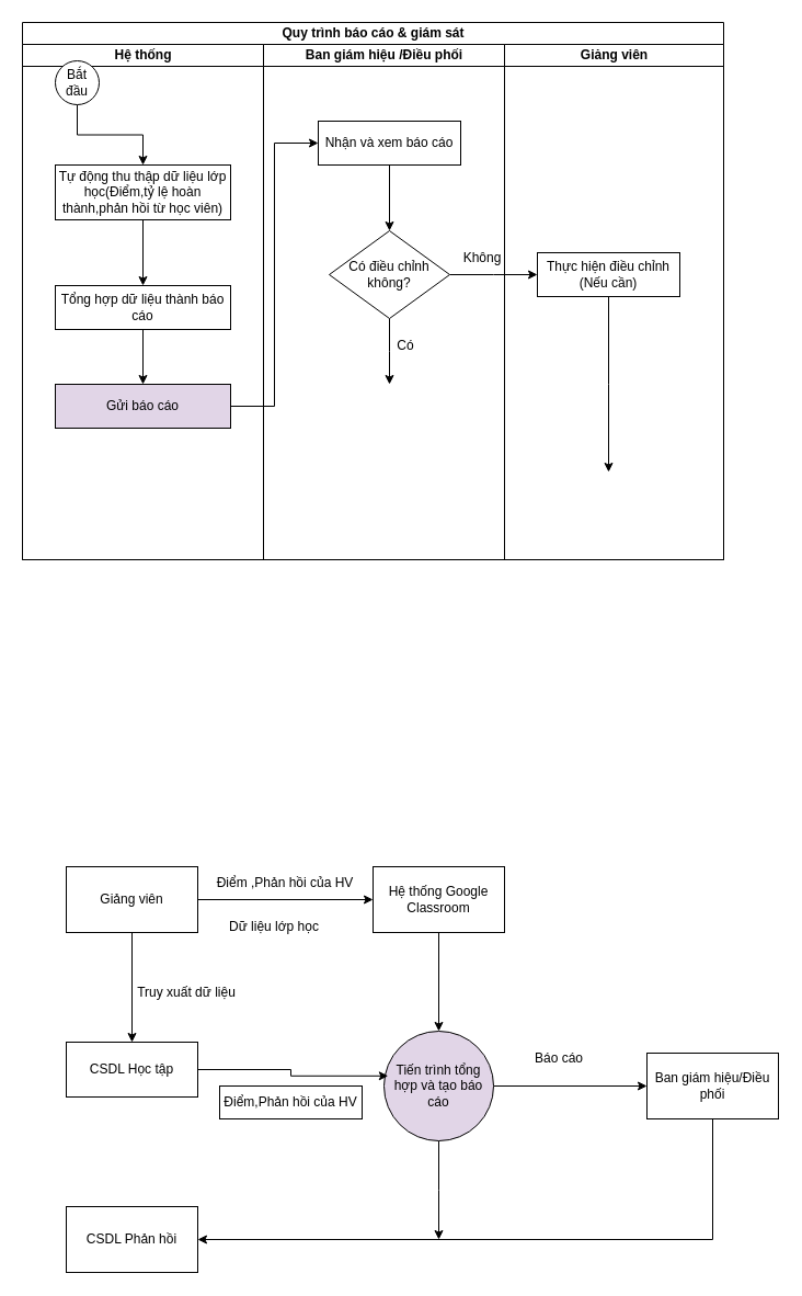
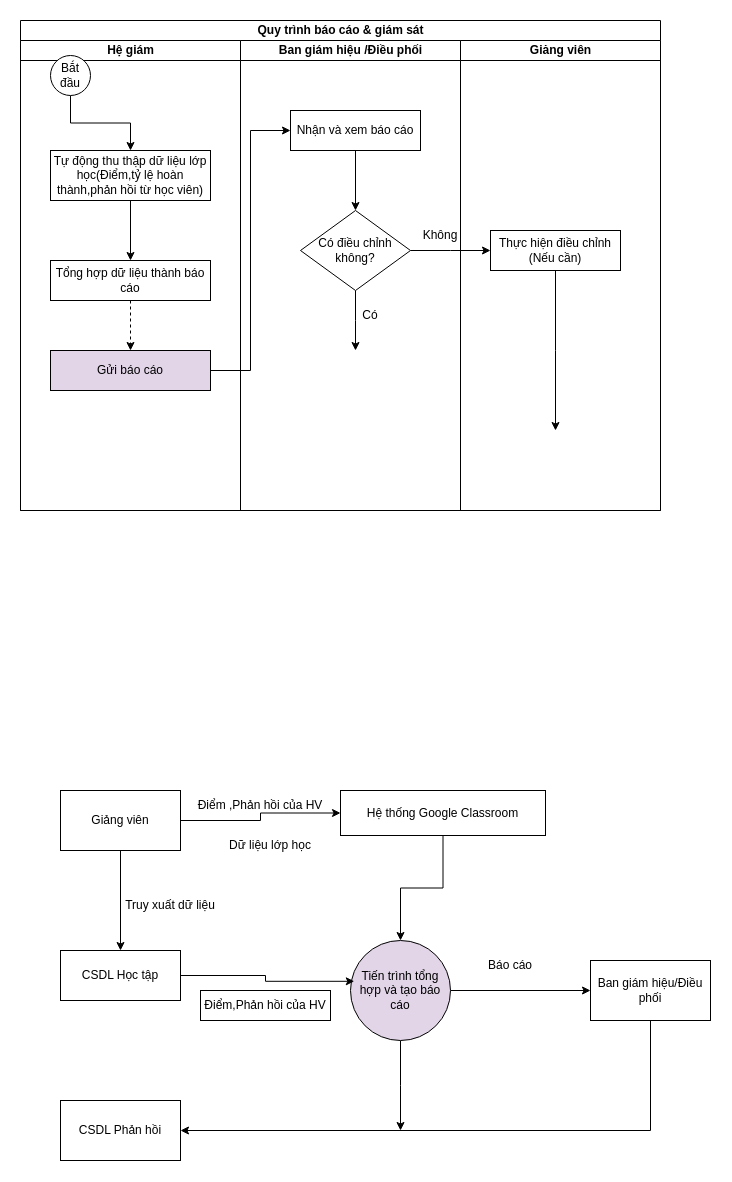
  <mxCell id="0" />
  <mxCell id="1" parent="0" />
  <mxCell id="2" value="Quy trình báo cáo &amp;amp; giám sát" style="swimlane;childLayout=stackLayout;resizeParent=1;resizeParentMax=0;startSize=20;html=1;" parent="1" vertex="1"><mxGeometry x="20" y="20" width="640" height="490" as="geometry" /></mxCell>
- <mxCell id="3" value="Hệ thống" style="swimlane;startSize=20;html=1;" parent="2" vertex="1"><mxGeometry y="20" width="220" height="470" as="geometry" /></mxCell>
+ <mxCell id="3" value="Hệ giám" style="swimlane;startSize=20;html=1;" parent="2" vertex="1"><mxGeometry y="20" width="220" height="470" as="geometry" /></mxCell>
  <mxCell id="4" style="edgeStyle=orthogonalEdgeStyle;rounded=0;orthogonalLoop=1;jettySize=auto;html=1;exitX=0.5;exitY=1;exitDx=0;exitDy=0;entryX=0.5;entryY=0;entryDx=0;entryDy=0;" parent="3" source="5" target="7" edge="1"><mxGeometry relative="1" as="geometry" /></mxCell>
  <mxCell id="5" value="Bắt đầu" style="ellipse;whiteSpace=wrap;html=1;aspect=fixed;" parent="3" vertex="1"><mxGeometry x="30.0" y="15" width="40" height="40" as="geometry" /></mxCell>
  <mxCell id="6" style="edgeStyle=orthogonalEdgeStyle;rounded=0;orthogonalLoop=1;jettySize=auto;html=1;exitX=0.5;exitY=1;exitDx=0;exitDy=0;" parent="3" source="7" target="9" edge="1"><mxGeometry relative="1" as="geometry" /></mxCell>
  <mxCell id="7" value="Tự động thu thập dữ liệu lớp học(Điểm,tỷ lệ hoàn thành,phản hồi từ học viên)" style="rounded=0;whiteSpace=wrap;html=1;" parent="3" vertex="1"><mxGeometry x="30" y="110" width="160" height="50" as="geometry" /></mxCell>
- <mxCell id="8" style="edgeStyle=orthogonalEdgeStyle;rounded=0;orthogonalLoop=1;jettySize=auto;html=1;exitX=0.5;exitY=1;exitDx=0;exitDy=0;entryX=0.5;entryY=0;entryDx=0;entryDy=0;" parent="3" source="9" target="10" edge="1"><mxGeometry relative="1" as="geometry" /></mxCell>
+ <mxCell id="8" style="edgeStyle=orthogonalEdgeStyle;rounded=0;orthogonalLoop=1;jettySize=auto;html=1;exitX=0.5;exitY=1;exitDx=0;exitDy=0;entryX=0.5;entryY=0;entryDx=0;entryDy=0;dashed=1;" parent="3" source="9" target="10" edge="1"><mxGeometry relative="1" as="geometry" /></mxCell>
  <mxCell id="9" value="Tổng hợp dữ liệu thành báo cáo" style="rounded=0;whiteSpace=wrap;html=1;" parent="3" vertex="1"><mxGeometry x="30" y="220" width="160" height="40" as="geometry" /></mxCell>
  <mxCell id="10" value="Gửi báo cáo" style="rounded=0;whiteSpace=wrap;html=1;fillColor=#e1d5e7;" parent="3" vertex="1"><mxGeometry x="30.0" y="310" width="160" height="40" as="geometry" /></mxCell>
  <mxCell id="11" style="edgeStyle=orthogonalEdgeStyle;rounded=0;orthogonalLoop=1;jettySize=auto;html=1;exitX=1;exitY=0.5;exitDx=0;exitDy=0;entryX=0;entryY=0.5;entryDx=0;entryDy=0;" parent="2" source="10" target="13" edge="1"><mxGeometry relative="1" as="geometry" /></mxCell>
  <mxCell id="12" value="Ban giám hiệu /Điều phối" style="swimlane;startSize=20;html=1;" parent="2" vertex="1"><mxGeometry x="220" y="20" width="220" height="470" as="geometry" /></mxCell>
  <mxCell id="13" value="Nhận và xem báo cáo" style="rounded=0;whiteSpace=wrap;html=1;" parent="12" vertex="1"><mxGeometry x="50" y="70" width="130" height="40" as="geometry" /></mxCell>
  <mxCell id="14" style="edgeStyle=orthogonalEdgeStyle;rounded=0;orthogonalLoop=1;jettySize=auto;html=1;exitX=0.5;exitY=1;exitDx=0;exitDy=0;" parent="12" source="16" edge="1"><mxGeometry relative="1" as="geometry"><mxPoint x="115" y="310" as="targetPoint" /></mxGeometry></mxCell>
  <mxCell id="15" style="edgeStyle=orthogonalEdgeStyle;rounded=0;orthogonalLoop=1;jettySize=auto;html=1;exitX=1;exitY=0.5;exitDx=0;exitDy=0;" parent="12" source="16" edge="1"><mxGeometry relative="1" as="geometry"><mxPoint x="250" y="210" as="targetPoint" /></mxGeometry></mxCell>
  <mxCell id="16" value="Có điều chỉnh không?" style="rhombus;whiteSpace=wrap;html=1;" parent="12" vertex="1"><mxGeometry x="60" y="170" width="110" height="80" as="geometry" /></mxCell>
  <mxCell id="17" style="edgeStyle=orthogonalEdgeStyle;rounded=0;orthogonalLoop=1;jettySize=auto;html=1;exitX=0.5;exitY=1;exitDx=0;exitDy=0;" parent="12" source="13" target="16" edge="1"><mxGeometry relative="1" as="geometry"><mxPoint x="115" y="160" as="targetPoint" /></mxGeometry></mxCell>
  <mxCell id="18" value="Có" style="text;html=1;align=center;verticalAlign=middle;whiteSpace=wrap;rounded=0;" parent="12" vertex="1"><mxGeometry x="100" y="260" width="60" height="30" as="geometry" /></mxCell>
  <mxCell id="19" value="Không" style="text;html=1;align=center;verticalAlign=middle;whiteSpace=wrap;rounded=0;" parent="12" vertex="1"><mxGeometry x="170" y="180" width="60" height="30" as="geometry" /></mxCell>
  <mxCell id="20" value="Giảng viên" style="swimlane;startSize=20;html=1;" parent="2" vertex="1"><mxGeometry x="440" y="20" width="200" height="470" as="geometry" /></mxCell>
  <mxCell id="21" style="edgeStyle=orthogonalEdgeStyle;rounded=0;orthogonalLoop=1;jettySize=auto;html=1;exitX=0.5;exitY=1;exitDx=0;exitDy=0;" parent="20" source="22" edge="1"><mxGeometry relative="1" as="geometry"><mxPoint x="95" y="390" as="targetPoint" /></mxGeometry></mxCell>
  <mxCell id="22" value="Thực hiện điều chỉnh (Nếu cần)" style="rounded=0;whiteSpace=wrap;html=1;" parent="20" vertex="1"><mxGeometry x="30" y="190" width="130" height="40" as="geometry" /></mxCell>
  <mxCell id="23" style="edgeStyle=orthogonalEdgeStyle;rounded=0;orthogonalLoop=1;jettySize=auto;html=1;exitX=1;exitY=0.5;exitDx=0;exitDy=0;" edge="1" parent="1" source="25" target="38"><mxGeometry relative="1" as="geometry" /></mxCell>
  <mxCell id="24" style="edgeStyle=orthogonalEdgeStyle;rounded=0;orthogonalLoop=1;jettySize=auto;html=1;exitX=0.5;exitY=1;exitDx=0;exitDy=0;" edge="1" parent="1" source="25"><mxGeometry relative="1" as="geometry"><mxPoint x="400" y="1130" as="targetPoint" /></mxGeometry></mxCell>
  <mxCell id="25" value="Tiến trình tổng hợp và tạo báo cáo" style="ellipse;whiteSpace=wrap;html=1;aspect=fixed;fillColor=#e1d5e7;" vertex="1" parent="1"><mxGeometry x="350" y="940" width="100" height="100" as="geometry" /></mxCell>
  <mxCell id="26" style="edgeStyle=orthogonalEdgeStyle;rounded=0;orthogonalLoop=1;jettySize=auto;html=1;exitX=0.5;exitY=1;exitDx=0;exitDy=0;" edge="1" parent="1" source="27" target="25"><mxGeometry relative="1" as="geometry" /></mxCell>
- <mxCell id="27" value="Hệ thống Google Classroom" style="rounded=0;whiteSpace=wrap;html=1;" vertex="1" parent="1"><mxGeometry x="340" y="790" width="120" height="60" as="geometry" /></mxCell>
+ <mxCell id="27" value="Hệ thống Google Classroom" style="rounded=0;whiteSpace=wrap;html=1;" vertex="1" parent="1"><mxGeometry x="340" y="790" width="205" height="45" as="geometry" /></mxCell>
  <mxCell id="28" style="edgeStyle=orthogonalEdgeStyle;rounded=0;orthogonalLoop=1;jettySize=auto;html=1;exitX=1;exitY=0.5;exitDx=0;exitDy=0;" edge="1" parent="1" source="30" target="27"><mxGeometry relative="1" as="geometry" /></mxCell>
  <mxCell id="29" style="edgeStyle=orthogonalEdgeStyle;rounded=0;orthogonalLoop=1;jettySize=auto;html=1;exitX=0.5;exitY=1;exitDx=0;exitDy=0;" edge="1" parent="1" source="30" target="33"><mxGeometry relative="1" as="geometry" /></mxCell>
  <mxCell id="30" value="Giảng viên" style="rounded=0;whiteSpace=wrap;html=1;" vertex="1" parent="1"><mxGeometry x="60" y="790" width="120" height="60" as="geometry" /></mxCell>
  <mxCell id="31" value="Điểm ,Phản hồi của HV" style="text;html=1;align=center;verticalAlign=middle;whiteSpace=wrap;rounded=0;" vertex="1" parent="1"><mxGeometry x="190" y="790" width="140" height="30" as="geometry" /></mxCell>
- <mxCell id="32" value="Dữ liệu lớp học" style="text;html=1;align=center;verticalAlign=middle;whiteSpace=wrap;rounded=0;" vertex="1" parent="1"><mxGeometry x="200" y="830" width="100" height="30" as="geometry" /></mxCell>
+ <mxCell id="32" value="Dữ liệu lớp học" style="text;html=1;align=center;verticalAlign=middle;whiteSpace=wrap;rounded=0;" vertex="1" parent="1"><mxGeometry x="220" y="830" width="100" height="30" as="geometry" /></mxCell>
  <mxCell id="33" value="CSDL Học tập" style="rounded=0;whiteSpace=wrap;html=1;" vertex="1" parent="1"><mxGeometry x="60" y="950" width="120" height="50" as="geometry" /></mxCell>
  <mxCell id="34" value="Truy xuất dữ liệu" style="text;html=1;align=center;verticalAlign=middle;whiteSpace=wrap;rounded=0;" vertex="1" parent="1"><mxGeometry x="120" y="890" width="100" height="30" as="geometry" /></mxCell>
  <mxCell id="35" style="edgeStyle=orthogonalEdgeStyle;rounded=0;orthogonalLoop=1;jettySize=auto;html=1;exitX=1;exitY=0.5;exitDx=0;exitDy=0;entryX=0.038;entryY=0.408;entryDx=0;entryDy=0;entryPerimeter=0;" edge="1" parent="1" source="33" target="25"><mxGeometry relative="1" as="geometry" /></mxCell>
  <mxCell id="36" value="Điểm,Phản hồi của HV" style="rounded=0;whiteSpace=wrap;html=1;" vertex="1" parent="1"><mxGeometry x="200" y="990" width="130" height="30" as="geometry" /></mxCell>
  <mxCell id="37" style="edgeStyle=orthogonalEdgeStyle;rounded=0;orthogonalLoop=1;jettySize=auto;html=1;exitX=0.5;exitY=1;exitDx=0;exitDy=0;entryX=1;entryY=0.5;entryDx=0;entryDy=0;" edge="1" parent="1" source="38" target="40"><mxGeometry relative="1" as="geometry" /></mxCell>
  <mxCell id="38" value="Ban giám hiệu/Điều phối" style="rounded=0;whiteSpace=wrap;html=1;" vertex="1" parent="1"><mxGeometry x="590" y="960" width="120" height="60" as="geometry" /></mxCell>
  <mxCell id="39" value="Báo cáo" style="text;html=1;align=center;verticalAlign=middle;whiteSpace=wrap;rounded=0;" vertex="1" parent="1"><mxGeometry x="480" y="950" width="60" height="30" as="geometry" /></mxCell>
  <mxCell id="40" value="CSDL Phản hồi" style="rounded=0;whiteSpace=wrap;html=1;" vertex="1" parent="1"><mxGeometry x="60" y="1100" width="120" height="60" as="geometry" /></mxCell>
